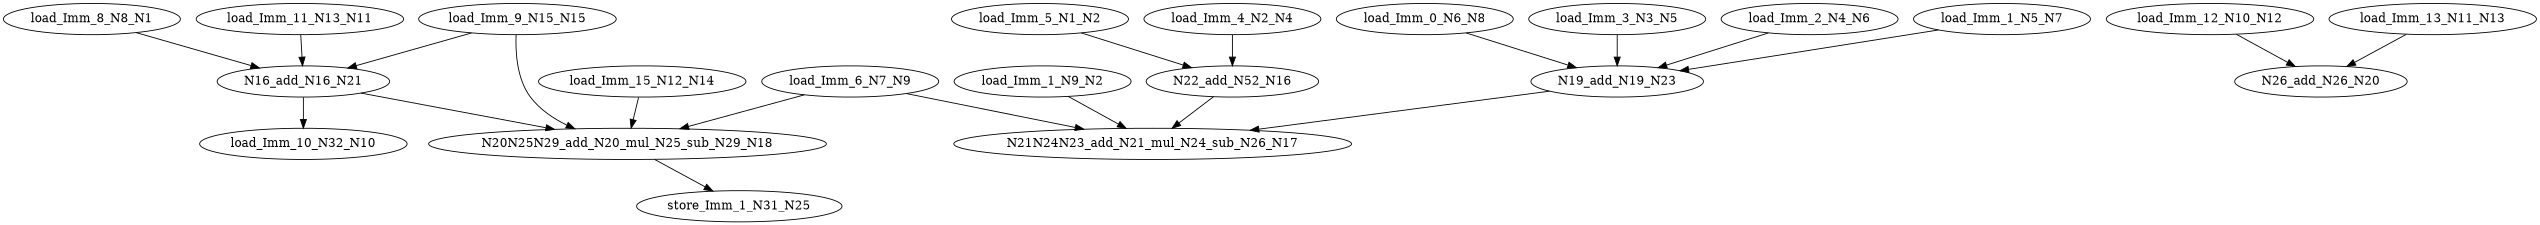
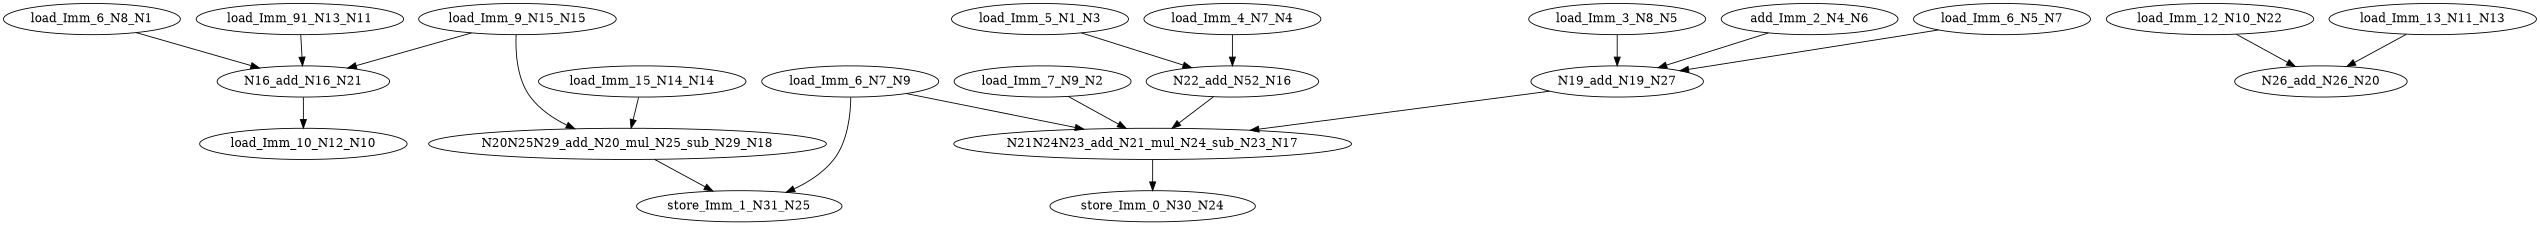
  digraph {
    node [color=black ntype=invar]
-   n1 [label=N19_add_N19_N23 ntype=operation]
-   n2 [label=N21N24N23_add_N21_mul_N24_sub_N26_N17 ntype=operation]
+   n1 [label=N19_add_N19_N27 ntype=operation]
+   n2 [label=N21N24N23_add_N21_mul_N24_sub_N23_N17 ntype=operation]
+   n3 [label=store_Imm_0_N30_N24 ntype=outvar]
    n4 [label=N16_add_N16_N21 ntype=operation]
    n5 [label=N20N25N29_add_N20_mul_N25_sub_N29_N18 ntype=operation]
-   n6 [label=load_Imm_10_N32_N10]
+   n6 [label=load_Imm_10_N12_N10]
    n7 [label=store_Imm_1_N31_N25 ntype=outvar]
    n8 [label=N26_add_N26_N20 ntype=operation]
-   n9 [label=load_Imm_0_N6_N8]
    n10 [label=load_Imm_6_N7_N9]
-   n11 [label=load_Imm_8_N8_N1]
-   n12 [label=load_Imm_1_N9_N2]
-   n13 [label=load_Imm_5_N1_N2]
+   n11 [label=load_Imm_6_N8_N1]
+   n12 [label=load_Imm_7_N9_N2]
+   n13 [label=load_Imm_5_N1_N3]
    n14 [label=N22_add_N52_N16 ntype=operation]
-   n15 [label=load_Imm_4_N2_N4]
-   n16 [label=load_Imm_3_N3_N5]
-   n17 [label=load_Imm_2_N4_N6]
-   n18 [label=load_Imm_1_N5_N7]
-   n19 [label=load_Imm_12_N10_N12]
+   n15 [label=load_Imm_4_N7_N4]
+   n16 [label=load_Imm_3_N8_N5]
+   n17 [label=add_Imm_2_N4_N6]
+   n18 [label=load_Imm_6_N5_N7]
+   n19 [label=load_Imm_12_N10_N22]
    n20 [label=load_Imm_13_N11_N13]
-   n21 [label=load_Imm_11_N13_N11]
-   n22 [label=load_Imm_15_N12_N14]
+   n21 [label=load_Imm_91_N13_N11]
+   n22 [label=load_Imm_15_N14_N14]
    n23 [label=load_Imm_9_N15_N15]
    n1 -> n2
-   n4 -> n5
+   n2 -> n3
    n4 -> n6
    n5 -> n7
-   n9 -> n1
    n10 -> n2
-   n10 -> n5
+   n10 -> n7
    n11 -> n4
    n12 -> n2
    n13 -> n14
    n14 -> n2
    n15 -> n14
    n16 -> n1
    n17 -> n1
    n18 -> n1
    n19 -> n8
    n20 -> n8
    n21 -> n4
    n22 -> n5
    n23 -> n4
    n23 -> n5
  }
